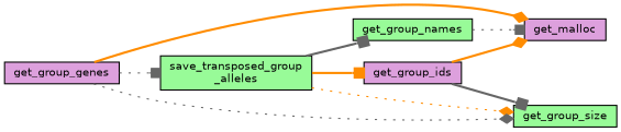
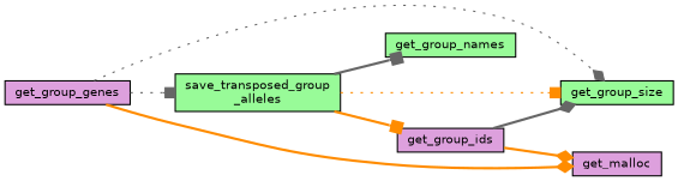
  digraph {
    rankdir=LR
    node [color=black fillcolor=palegreen fontname=Helvetica fontsize=10 shape=record style=filled]
    edge [arrowhead=box color=gray40 fontname=Helvetica fontsize=10 labelfontname=Helvetica labelfontsize=10 style=bold]
    n1 [fontcolor=black height=0.2 label="save_transposed_group\l_alleles" width=0.4]
    n2 [height=0.2 label=get_group_size width=0.4]
    n3 [fillcolor=plum height=0.2 label=get_group_ids width=0.4]
    n4 [height=0.2 label=get_group_names width=0.4]
    n5 [fillcolor=plum height=0.2 label=get_group_genes width=0.4]
    n6 [fillcolor=plum height=0.2 label=get_malloc width=0.4]
-   n1 -> n2 [arrowhead=diamond color=darkorange style=dotted]
+   n1 -> n2 [color=darkorange style=dotted]
    n1 -> n3 [color=darkorange]
    n1 -> n4
-   n3 -> n2
+   n3 -> n2 [arrowhead=diamond]
    n3 -> n6 [arrowhead=diamond color=darkorange]
-   n4 -> n6 [style=dotted]
    n5 -> n1 [style=dotted]
    n5 -> n2 [arrowhead=diamond style=dotted]
    n5 -> n6 [arrowhead=diamond color=darkorange]
  }
